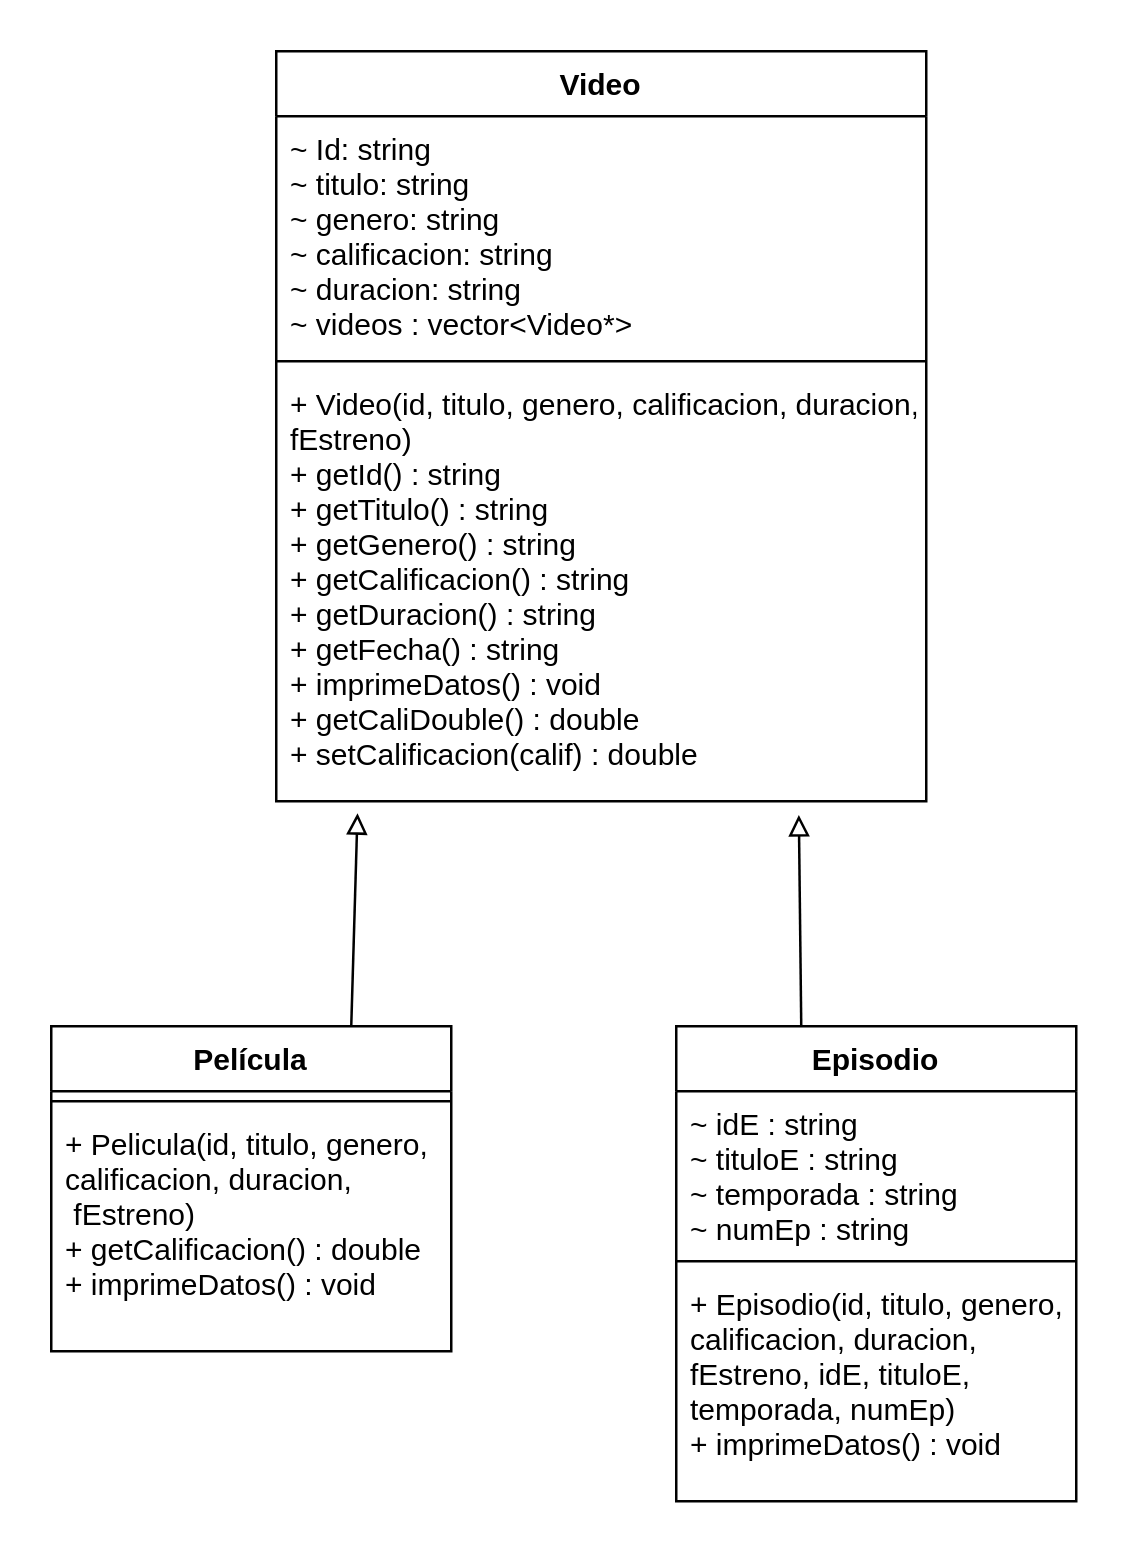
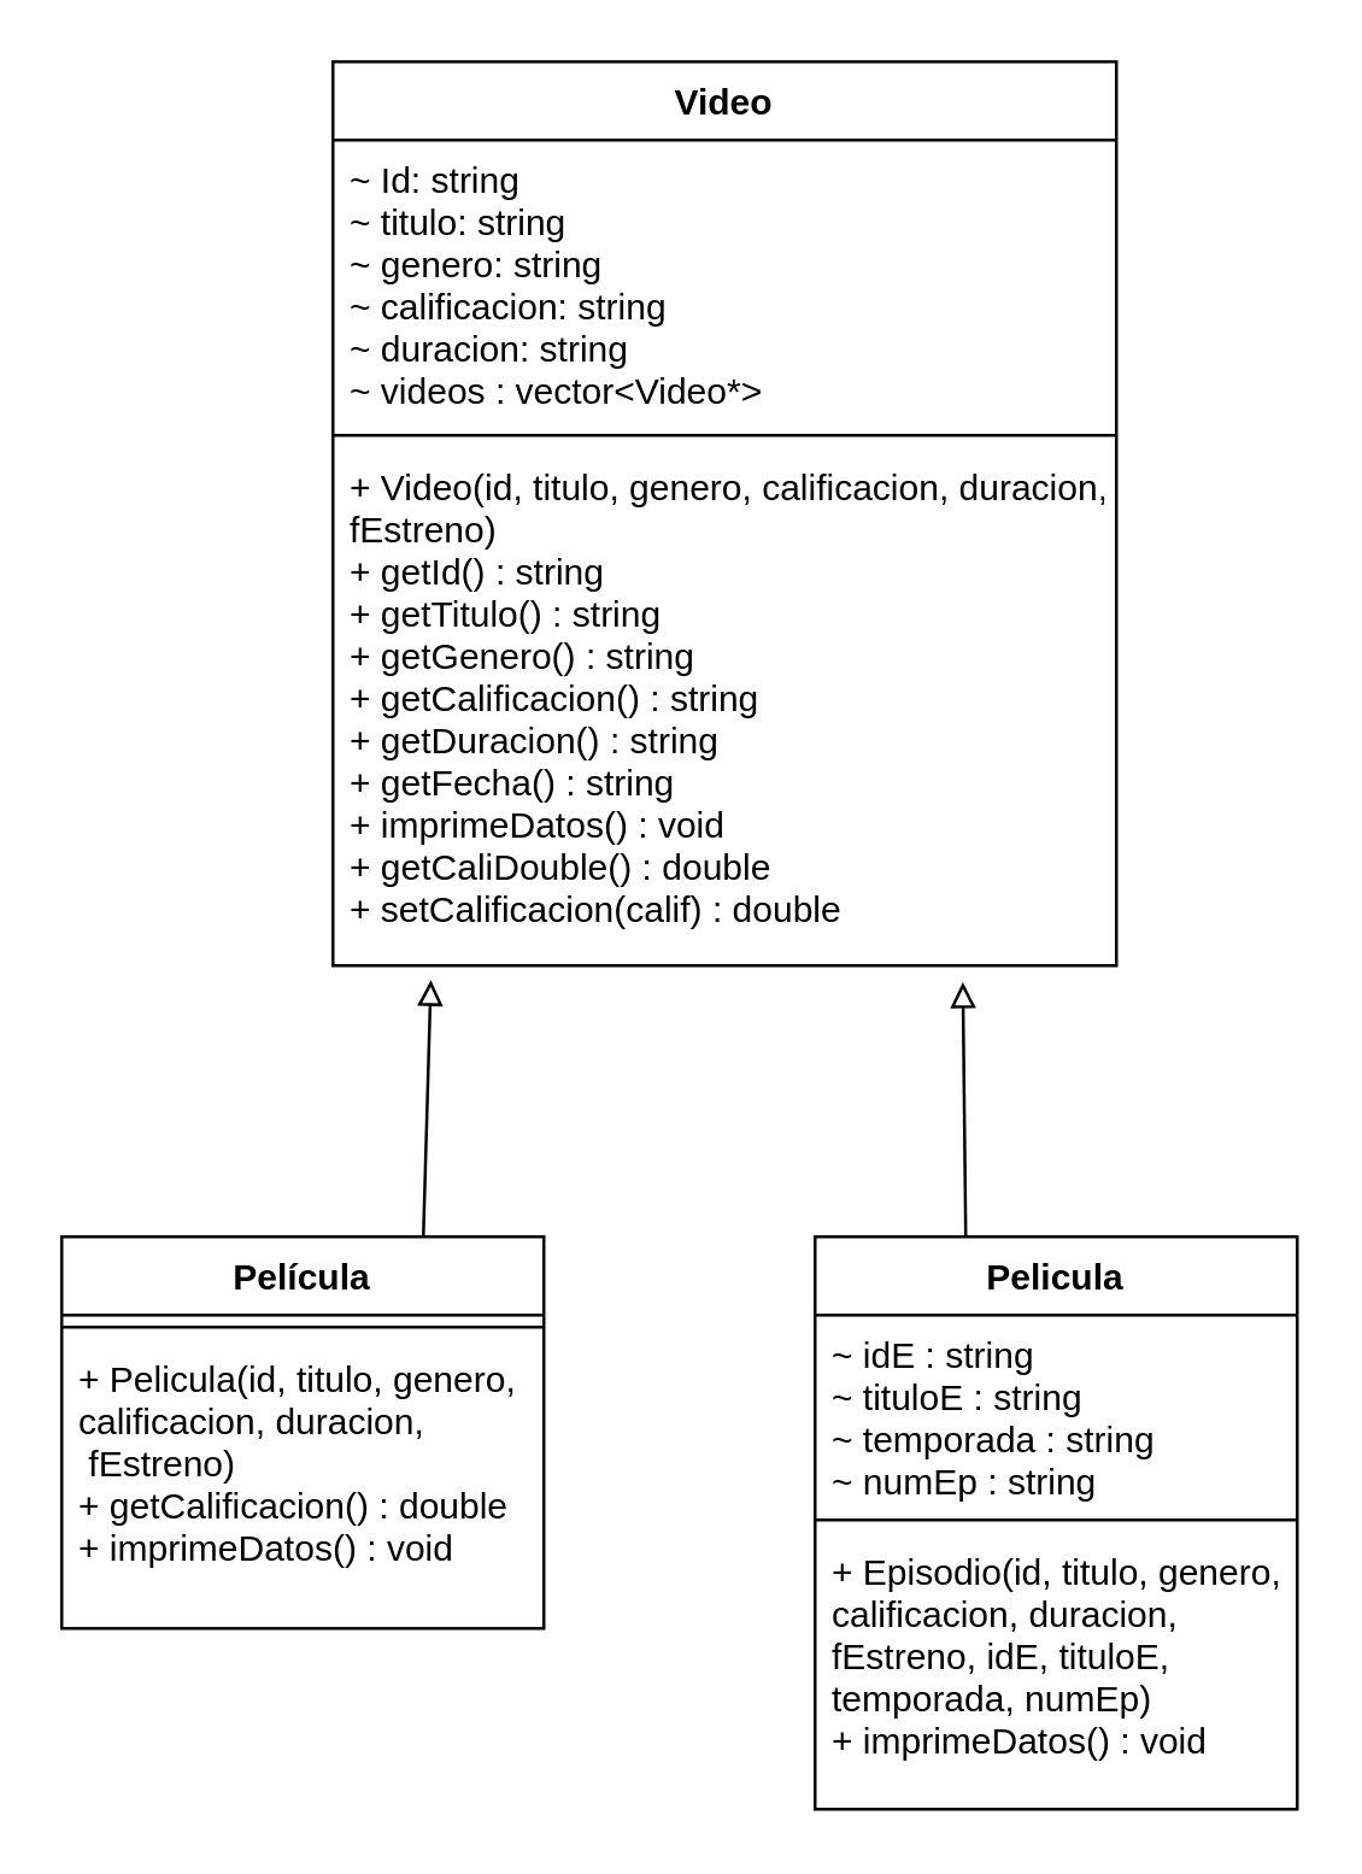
  <mxCell id="0" />
  <mxCell id="1" parent="0" />
  <mxCell id="2" value="Video" style="swimlane;fontStyle=1;align=center;verticalAlign=top;childLayout=stackLayout;horizontal=1;startSize=26;horizontalStack=0;resizeParent=1;resizeParentMax=0;resizeLast=0;collapsible=1;marginBottom=0;" parent="1" vertex="1"><mxGeometry x="110" y="20" width="260" height="300" as="geometry" /></mxCell>
  <mxCell id="3" value="~ Id: string &#10;~ titulo: string&#10;~ genero: string &#10;~ calificacion: string&#10;~ duracion: string&#10;~ videos : vector&lt;Video*&gt; " style="text;strokeColor=none;fillColor=none;align=left;verticalAlign=top;spacingLeft=4;spacingRight=4;overflow=hidden;rotatable=0;points=[[0,0.5],[1,0.5]];portConstraint=eastwest;" parent="2" vertex="1"><mxGeometry y="26" width="260" height="94" as="geometry" /></mxCell>
  <mxCell id="4" value="" style="line;strokeWidth=1;fillColor=none;align=left;verticalAlign=middle;spacingTop=-1;spacingLeft=3;spacingRight=3;rotatable=0;labelPosition=right;points=[];portConstraint=eastwest;strokeColor=inherit;" parent="2" vertex="1"><mxGeometry y="120" width="260" height="8" as="geometry" /></mxCell>
  <mxCell id="5" value="+ Video(id, titulo, genero, calificacion, duracion,   &#10;fEstreno)               &#10;+ getId() : string       &#10;+ getTitulo() : string      &#10;+ getGenero() : string      &#10;+ getCalificacion() : string&#10;+ getDuracion() : string    &#10;+ getFecha() : string       &#10;+ imprimeDatos() : void     &#10;+ getCaliDouble() : double&#10;+ setCalificacion(calif) : double" style="text;strokeColor=none;fillColor=none;align=left;verticalAlign=top;spacingLeft=4;spacingRight=4;overflow=hidden;rotatable=0;points=[[0,0.5],[1,0.5]];portConstraint=eastwest;" parent="2" vertex="1"><mxGeometry y="128" width="260" height="172" as="geometry" /></mxCell>
  <mxCell id="6" value="Película" style="swimlane;fontStyle=1;align=center;verticalAlign=top;childLayout=stackLayout;horizontal=1;startSize=26;horizontalStack=0;resizeParent=1;resizeParentMax=0;resizeLast=0;collapsible=1;marginBottom=0;" parent="1" vertex="1"><mxGeometry x="20" y="410" width="160" height="130" as="geometry" /></mxCell>
  <mxCell id="7" value="" style="line;strokeWidth=1;fillColor=none;align=left;verticalAlign=middle;spacingTop=-1;spacingLeft=3;spacingRight=3;rotatable=0;labelPosition=right;points=[];portConstraint=eastwest;strokeColor=inherit;" parent="6" vertex="1"><mxGeometry y="26" width="160" height="8" as="geometry" /></mxCell>
  <mxCell id="8" value="+ Pelicula(id, titulo, genero, &#10;calificacion, duracion,&#10; fEstreno)      &#10;+ getCalificacion() : double&#10;+ imprimeDatos() : void  " style="text;strokeColor=none;fillColor=none;align=left;verticalAlign=top;spacingLeft=4;spacingRight=4;overflow=hidden;rotatable=0;points=[[0,0.5],[1,0.5]];portConstraint=eastwest;" parent="6" vertex="1"><mxGeometry y="34" width="160" height="96" as="geometry" /></mxCell>
- <mxCell id="9" value="Episodio" style="swimlane;fontStyle=1;align=center;verticalAlign=top;childLayout=stackLayout;horizontal=1;startSize=26;horizontalStack=0;resizeParent=1;resizeParentMax=0;resizeLast=0;collapsible=1;marginBottom=0;" parent="1" vertex="1"><mxGeometry x="270" y="410" width="160" height="190" as="geometry" /></mxCell>
+ <mxCell id="9" value="Pelicula" style="swimlane;fontStyle=1;align=center;verticalAlign=top;childLayout=stackLayout;horizontal=1;startSize=26;horizontalStack=0;resizeParent=1;resizeParentMax=0;resizeLast=0;collapsible=1;marginBottom=0;" parent="1" vertex="1"><mxGeometry x="270" y="410" width="160" height="190" as="geometry" /></mxCell>
  <mxCell id="10" value="~ idE : string              &#10;~ tituloE : string          &#10;~ temporada : string        &#10;~ numEp : string           " style="text;strokeColor=none;fillColor=none;align=left;verticalAlign=top;spacingLeft=4;spacingRight=4;overflow=hidden;rotatable=0;points=[[0,0.5],[1,0.5]];portConstraint=eastwest;" parent="9" vertex="1"><mxGeometry y="26" width="160" height="64" as="geometry" /></mxCell>
  <mxCell id="11" value="" style="line;strokeWidth=1;fillColor=none;align=left;verticalAlign=middle;spacingTop=-1;spacingLeft=3;spacingRight=3;rotatable=0;labelPosition=right;points=[];portConstraint=eastwest;strokeColor=inherit;" parent="9" vertex="1"><mxGeometry y="90" width="160" height="8" as="geometry" /></mxCell>
  <mxCell id="12" value="+ Episodio(id, titulo, genero, &#10;calificacion, duracion, &#10;fEstreno, idE, tituloE, &#10;temporada, numEp)                &#10;+ imprimeDatos() : void" style="text;strokeColor=none;fillColor=none;align=left;verticalAlign=top;spacingLeft=4;spacingRight=4;overflow=hidden;rotatable=0;points=[[0,0.5],[1,0.5]];portConstraint=eastwest;" parent="9" vertex="1"><mxGeometry y="98" width="160" height="92" as="geometry" /></mxCell>
  <mxCell id="13" value="" style="endArrow=block;endFill=0;html=1;entryX=0.125;entryY=1.028;entryDx=0;entryDy=0;entryPerimeter=0;exitX=0.75;exitY=0;exitDx=0;exitDy=0;" parent="1" target="5" edge="1" source="6"><mxGeometry width="160" relative="1" as="geometry"><mxPoint x="150" y="420" as="sourcePoint" /><mxPoint x="310" y="420" as="targetPoint" /></mxGeometry></mxCell>
  <mxCell id="14" value="" style="endArrow=block;endFill=0;html=1;entryX=0.804;entryY=1.032;entryDx=0;entryDy=0;entryPerimeter=0;" parent="1" edge="1" target="5"><mxGeometry width="160" relative="1" as="geometry"><mxPoint x="320" y="410" as="sourcePoint" /><mxPoint x="320" y="352.016" as="targetPoint" /></mxGeometry></mxCell>
